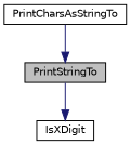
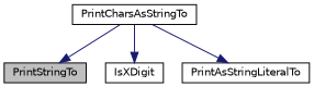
  digraph {
    rankdir=TB
    node [color=black fontname=Helvetica fontsize=10 shape=record]
    edge [color=midnightblue fontname=Helvetica fontsize=10 labelfontname=Helvetica labelfontsize=10 style=solid]
    n1 [fillcolor=grey75 fontcolor=black height=0.2 label=PrintStringTo style=filled width=0.4]
    n2 [height=0.2 label=PrintCharsAsStringTo width=0.4]
    n3 [height=0.2 label=IsXDigit width=0.4]
+   n4 [height=0.2 label=PrintAsStringLiteralTo width=0.4]
    n2 -> n1
-   n1 -> n3
+   n2 -> n3
+   n2 -> n4
  }
